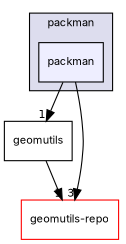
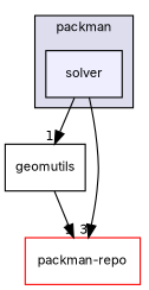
  digraph {
    compound=true
    fontname=Inter
    node [fontname=Inter fontsize=10 shape=box style=filled]
    edge [fontname=Inter headlabel=1 labeldistance=1.5 labelfontname=Helvetica labelfontsize=10]
-   n1 [fillcolor="#eeeeff" label=packman pencolor=black]
+   n1 [fillcolor="#eeeeff" label=solver pencolor=black]
    n2 [label=geomutils style=""]
-   n3 [color=red fillcolor=white label="geomutils-repo"]
+   n3 [color=red fillcolor=white label="packman-repo"]
    subgraph cluster_1 {
      bgcolor="#ddddee"
      fontsize=10
      label=packman
      pencolor=black
      n1
    }
    n1 -> n2
    n1 -> n3 [headlabel=3]
    n2 -> n3
  }
